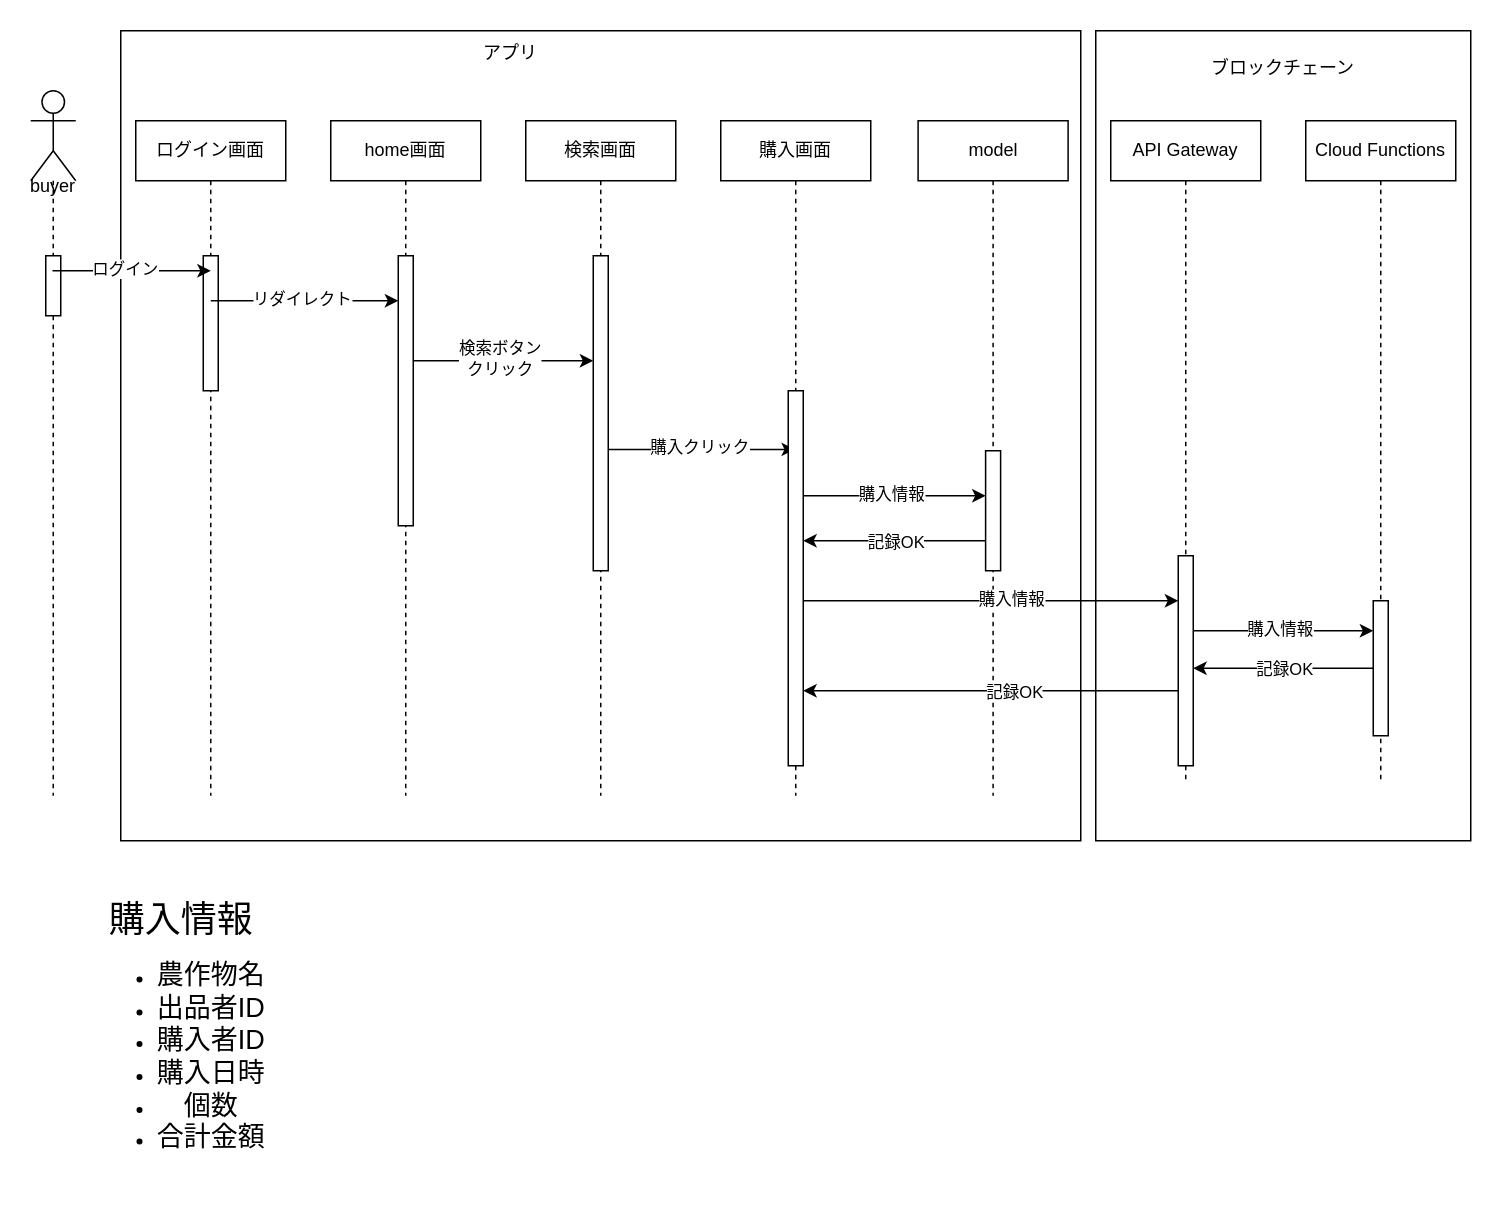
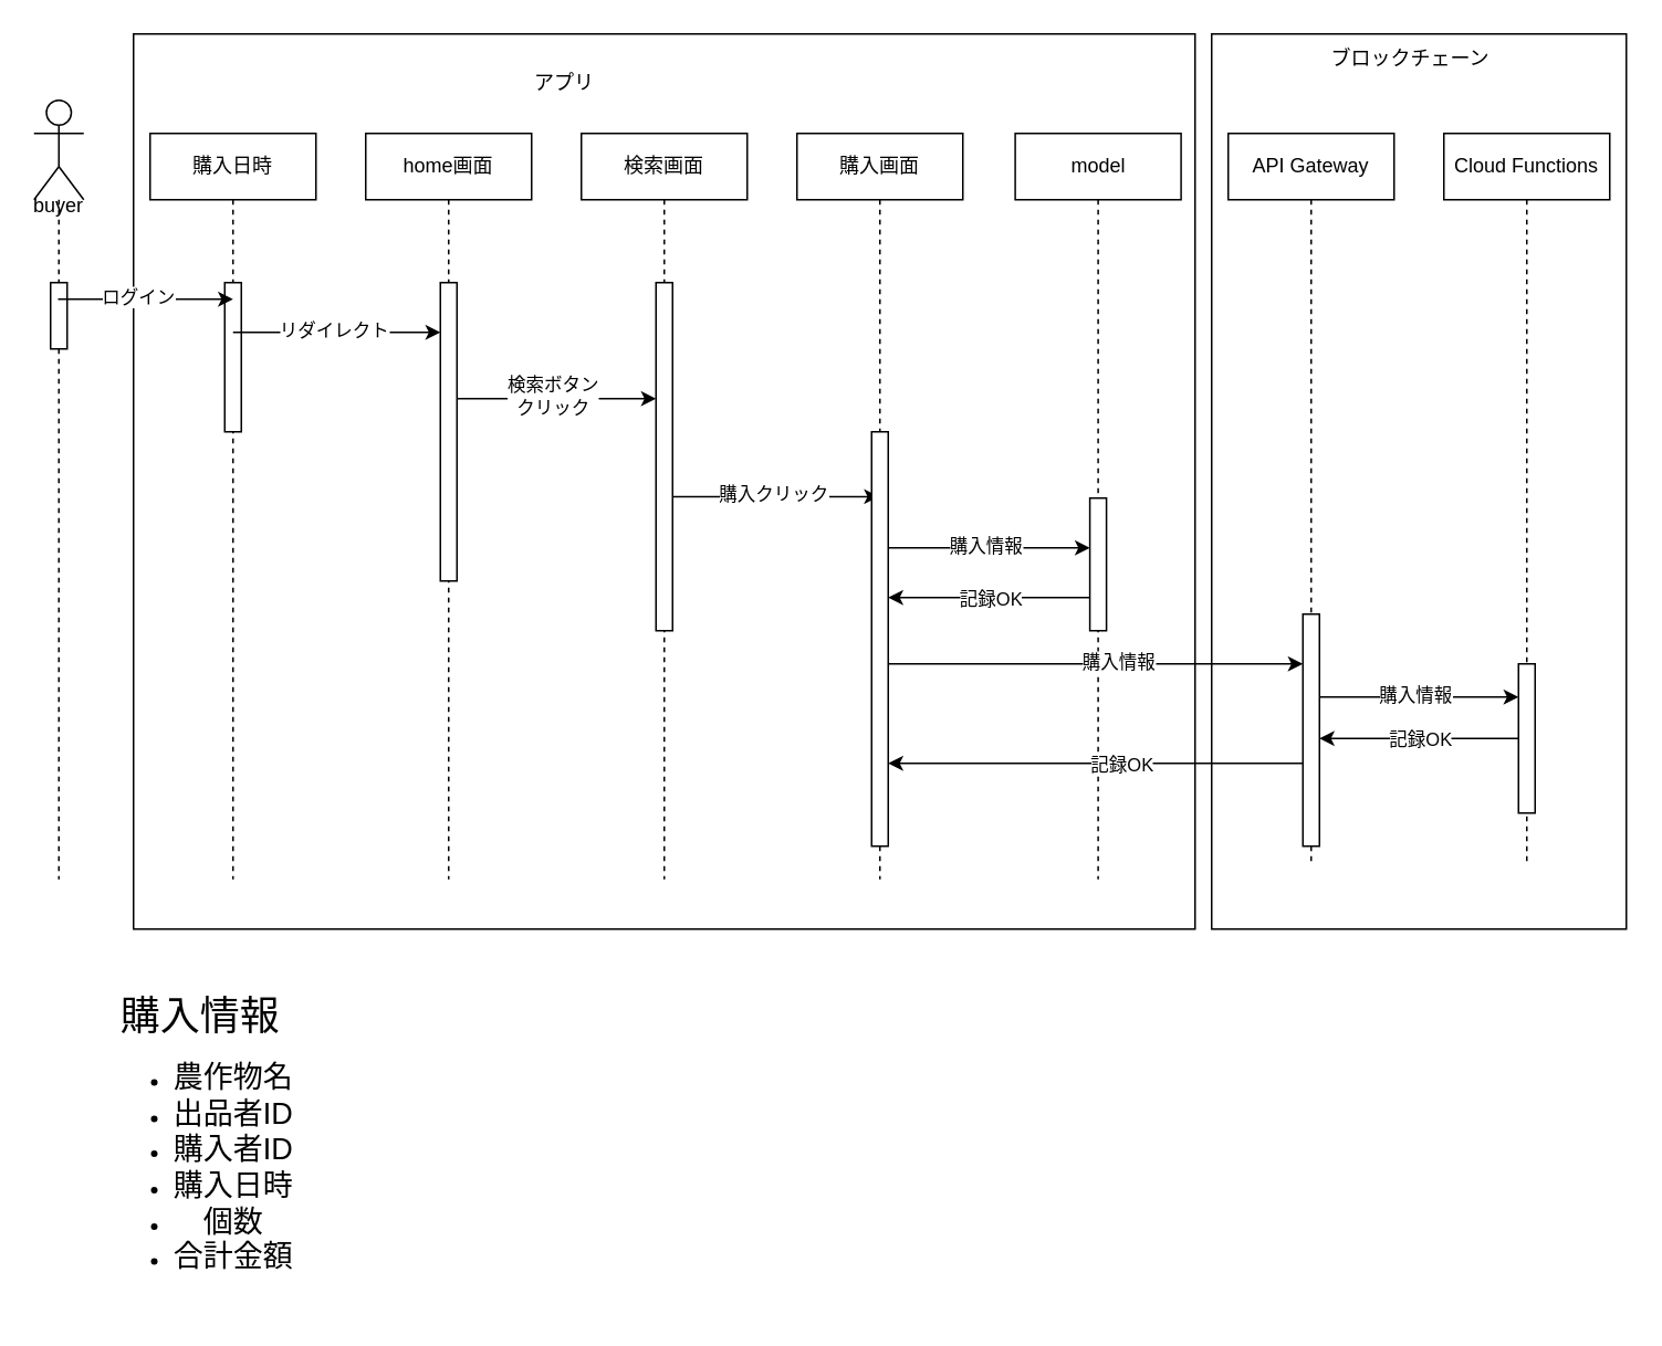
  <mxCell id="0" />
  <mxCell id="1" parent="0" />
  <mxCell id="2" value="" style="rounded=0;whiteSpace=wrap;html=1;" parent="1" vertex="1"><mxGeometry x="730" y="20" width="250" height="540" as="geometry" /></mxCell>
  <mxCell id="3" value="" style="rounded=0;whiteSpace=wrap;html=1;" parent="1" vertex="1"><mxGeometry x="80" y="20" width="640" height="540" as="geometry" /></mxCell>
- <mxCell id="4" value="ログイン画面" style="shape=umlLifeline;perimeter=lifelinePerimeter;whiteSpace=wrap;html=1;container=1;collapsible=0;recursiveResize=0;outlineConnect=0;" parent="1" vertex="1"><mxGeometry x="90" y="80" width="100" height="450" as="geometry" /></mxCell>
+ <mxCell id="4" value="購入日時" style="shape=umlLifeline;perimeter=lifelinePerimeter;whiteSpace=wrap;html=1;container=1;collapsible=0;recursiveResize=0;outlineConnect=0;" parent="1" vertex="1"><mxGeometry x="90" y="80" width="100" height="450" as="geometry" /></mxCell>
  <mxCell id="5" value="" style="html=1;points=[];perimeter=orthogonalPerimeter;" parent="4" vertex="1"><mxGeometry x="45" y="90" width="10" height="90" as="geometry" /></mxCell>
  <mxCell id="6" value="&lt;br&gt;buyer" style="shape=umlLifeline;participant=umlActor;perimeter=lifelinePerimeter;whiteSpace=wrap;html=1;container=1;collapsible=0;recursiveResize=0;verticalAlign=top;spacingTop=36;outlineConnect=0;size=60;" parent="1" vertex="1"><mxGeometry x="20" y="60" width="30" height="470" as="geometry" /></mxCell>
  <mxCell id="7" value="" style="html=1;points=[];perimeter=orthogonalPerimeter;" parent="6" vertex="1"><mxGeometry x="10" y="110" width="10" height="40" as="geometry" /></mxCell>
  <mxCell id="8" value="" style="endArrow=classic;html=1;rounded=0;" parent="1" source="6" edge="1"><mxGeometry width="50" height="50" relative="1" as="geometry"><mxPoint x="340" y="260" as="sourcePoint" /><mxPoint x="140" y="180" as="targetPoint" /></mxGeometry></mxCell>
  <mxCell id="9" value="ログイン" style="edgeLabel;html=1;align=center;verticalAlign=middle;resizable=0;points=[];" parent="8" vertex="1" connectable="0"><mxGeometry x="0.245" y="2" relative="1" as="geometry"><mxPoint x="-18" as="offset" /></mxGeometry></mxCell>
  <mxCell id="10" value="home画面" style="shape=umlLifeline;perimeter=lifelinePerimeter;whiteSpace=wrap;html=1;container=1;collapsible=0;recursiveResize=0;outlineConnect=0;" parent="1" vertex="1"><mxGeometry x="220" y="80" width="100" height="450" as="geometry" /></mxCell>
  <mxCell id="11" value="" style="html=1;points=[];perimeter=orthogonalPerimeter;" parent="10" vertex="1"><mxGeometry x="45" y="90" width="10" height="180" as="geometry" /></mxCell>
  <mxCell id="12" value="" style="endArrow=classic;html=1;rounded=0;" parent="1" target="11" edge="1"><mxGeometry width="50" height="50" relative="1" as="geometry"><mxPoint x="140" y="200" as="sourcePoint" /><mxPoint x="144.09" y="197.1" as="targetPoint" /></mxGeometry></mxCell>
  <mxCell id="13" value="リダイレクト" style="edgeLabel;html=1;align=center;verticalAlign=middle;resizable=0;points=[];" parent="12" vertex="1" connectable="0"><mxGeometry x="0.245" y="2" relative="1" as="geometry"><mxPoint x="-18" as="offset" /></mxGeometry></mxCell>
  <mxCell id="14" value="検索画面" style="shape=umlLifeline;perimeter=lifelinePerimeter;whiteSpace=wrap;html=1;container=1;collapsible=0;recursiveResize=0;outlineConnect=0;" parent="1" vertex="1"><mxGeometry x="350" y="80" width="100" height="450" as="geometry" /></mxCell>
  <mxCell id="15" value="" style="html=1;points=[];perimeter=orthogonalPerimeter;" parent="14" vertex="1"><mxGeometry x="45" y="90" width="10" height="210" as="geometry" /></mxCell>
  <mxCell id="16" value="" style="endArrow=classic;html=1;rounded=0;" parent="14" source="15" edge="1"><mxGeometry width="50" height="50" relative="1" as="geometry"><mxPoint x="-75" y="219.09" as="sourcePoint" /><mxPoint x="179.5" y="219.09" as="targetPoint" /><Array as="points"><mxPoint x="140" y="219.09" /></Array></mxGeometry></mxCell>
  <mxCell id="17" value="購入クリック" style="edgeLabel;html=1;align=center;verticalAlign=middle;resizable=0;points=[];" parent="16" vertex="1" connectable="0"><mxGeometry x="0.245" y="2" relative="1" as="geometry"><mxPoint x="-18" as="offset" /></mxGeometry></mxCell>
  <mxCell id="18" value="購入画面" style="shape=umlLifeline;perimeter=lifelinePerimeter;whiteSpace=wrap;html=1;container=1;collapsible=0;recursiveResize=0;outlineConnect=0;" parent="1" vertex="1"><mxGeometry x="480" y="80" width="100" height="450" as="geometry" /></mxCell>
  <mxCell id="19" value="" style="html=1;points=[];perimeter=orthogonalPerimeter;" parent="18" vertex="1"><mxGeometry x="45" y="180" width="10" height="250" as="geometry" /></mxCell>
  <mxCell id="20" value="" style="endArrow=classic;html=1;rounded=0;" parent="1" source="11" target="15" edge="1"><mxGeometry width="50" height="50" relative="1" as="geometry"><mxPoint x="140" y="240" as="sourcePoint" /><mxPoint x="394.5" y="240" as="targetPoint" /><Array as="points"><mxPoint x="355" y="240" /></Array></mxGeometry></mxCell>
  <mxCell id="21" value="検索ボタン&lt;br&gt;クリック" style="edgeLabel;html=1;align=center;verticalAlign=middle;resizable=0;points=[];" parent="20" vertex="1" connectable="0"><mxGeometry x="0.245" y="2" relative="1" as="geometry"><mxPoint x="-18" as="offset" /></mxGeometry></mxCell>
- <mxCell id="22" value="アプリ" style="text;html=1;strokeColor=none;fillColor=none;align=center;verticalAlign=middle;whiteSpace=wrap;rounded=0;" parent="1" vertex="1"><mxGeometry x="310" y="20" width="60" height="30" as="geometry" /></mxCell>
- <mxCell id="23" value="ブロックチェーン" style="text;html=1;strokeColor=none;fillColor=none;align=center;verticalAlign=middle;whiteSpace=wrap;rounded=0;" parent="1" vertex="1"><mxGeometry x="805" y="30" width="100" height="30" as="geometry" /></mxCell>
+ <mxCell id="22" value="アプリ" style="text;html=1;strokeColor=none;fillColor=none;align=center;verticalAlign=middle;whiteSpace=wrap;rounded=0;" parent="1" vertex="1"><mxGeometry x="310" y="35" width="60" height="30" as="geometry" /></mxCell>
+ <mxCell id="23" value="ブロックチェーン" style="text;html=1;strokeColor=none;fillColor=none;align=center;verticalAlign=middle;whiteSpace=wrap;rounded=0;" parent="1" vertex="1"><mxGeometry x="800" y="20" width="100" height="30" as="geometry" /></mxCell>
  <mxCell id="24" value="API Gateway" style="shape=umlLifeline;perimeter=lifelinePerimeter;whiteSpace=wrap;html=1;container=1;collapsible=0;recursiveResize=0;outlineConnect=0;" parent="1" vertex="1"><mxGeometry x="740" y="80" width="100" height="440" as="geometry" /></mxCell>
  <mxCell id="25" value="" style="html=1;points=[];perimeter=orthogonalPerimeter;" parent="24" vertex="1"><mxGeometry x="45" y="290" width="10" height="140" as="geometry" /></mxCell>
  <mxCell id="26" value="Cloud Functions" style="shape=umlLifeline;perimeter=lifelinePerimeter;whiteSpace=wrap;html=1;container=1;collapsible=0;recursiveResize=0;outlineConnect=0;" parent="1" vertex="1"><mxGeometry x="870" y="80" width="100" height="440" as="geometry" /></mxCell>
  <mxCell id="27" value="" style="html=1;points=[];perimeter=orthogonalPerimeter;" parent="26" vertex="1"><mxGeometry x="45" y="320" width="10" height="90" as="geometry" /></mxCell>
  <mxCell id="28" value="" style="endArrow=classic;html=1;rounded=0;" parent="1" source="19" target="35" edge="1"><mxGeometry width="50" height="50" relative="1" as="geometry"><mxPoint x="540" y="330" as="sourcePoint" /><mxPoint x="794.5" y="330" as="targetPoint" /><Array as="points"><mxPoint x="630" y="330" /></Array></mxGeometry></mxCell>
  <mxCell id="29" value="購入情報" style="edgeLabel;html=1;align=center;verticalAlign=middle;resizable=0;points=[];" parent="28" vertex="1" connectable="0"><mxGeometry x="0.245" y="2" relative="1" as="geometry"><mxPoint x="-18" as="offset" /></mxGeometry></mxCell>
  <mxCell id="30" value="" style="endArrow=classic;html=1;rounded=0;" parent="1" source="25" target="27" edge="1"><mxGeometry width="50" height="50" relative="1" as="geometry"><mxPoint x="810" y="420" as="sourcePoint" /><mxPoint x="940" y="420" as="targetPoint" /><Array as="points"><mxPoint x="905" y="420" /></Array></mxGeometry></mxCell>
  <mxCell id="31" value="購入情報" style="edgeLabel;html=1;align=center;verticalAlign=middle;resizable=0;points=[];" parent="30" vertex="1" connectable="0"><mxGeometry x="0.245" y="2" relative="1" as="geometry"><mxPoint x="-18" as="offset" /></mxGeometry></mxCell>
  <mxCell id="32" value="" style="endArrow=classic;html=1;rounded=0;" parent="1" source="27" target="25" edge="1"><mxGeometry width="50" height="50" relative="1" as="geometry"><mxPoint x="630" y="390" as="sourcePoint" /><mxPoint x="680" y="340" as="targetPoint" /></mxGeometry></mxCell>
  <mxCell id="33" value="記録OK" style="edgeLabel;html=1;align=center;verticalAlign=middle;resizable=0;points=[];" parent="32" vertex="1" connectable="0"><mxGeometry x="-0.236" relative="1" as="geometry"><mxPoint x="-14" as="offset" /></mxGeometry></mxCell>
  <mxCell id="34" value="model" style="shape=umlLifeline;perimeter=lifelinePerimeter;whiteSpace=wrap;html=1;container=1;collapsible=0;recursiveResize=0;outlineConnect=0;" parent="1" vertex="1"><mxGeometry x="611.57" y="80" width="100" height="450" as="geometry" /></mxCell>
  <mxCell id="35" value="" style="html=1;points=[];perimeter=orthogonalPerimeter;" parent="34" vertex="1"><mxGeometry x="45" y="220" width="10" height="80" as="geometry" /></mxCell>
  <mxCell id="36" value="" style="endArrow=classic;html=1;rounded=0;" parent="34" edge="1"><mxGeometry width="50" height="50" relative="1" as="geometry"><mxPoint x="-76.57" y="320" as="sourcePoint" /><mxPoint x="173.43" y="320" as="targetPoint" /><Array as="points"><mxPoint x="43.43" y="320" /></Array></mxGeometry></mxCell>
  <mxCell id="37" value="購入情報" style="edgeLabel;html=1;align=center;verticalAlign=middle;resizable=0;points=[];" parent="36" vertex="1" connectable="0"><mxGeometry x="0.245" y="2" relative="1" as="geometry"><mxPoint x="-18" as="offset" /></mxGeometry></mxCell>
  <mxCell id="38" value="" style="endArrow=classic;html=1;rounded=0;" parent="34" edge="1"><mxGeometry width="50" height="50" relative="1" as="geometry"><mxPoint x="173.43" y="380" as="sourcePoint" /><mxPoint x="-76.57" y="380" as="targetPoint" /><Array as="points"><mxPoint x="-41.57" y="380" /></Array></mxGeometry></mxCell>
  <mxCell id="39" value="記録OK" style="edgeLabel;html=1;align=center;verticalAlign=middle;resizable=0;points=[];" parent="38" vertex="1" connectable="0"><mxGeometry x="-0.236" relative="1" as="geometry"><mxPoint x="-14" as="offset" /></mxGeometry></mxCell>
  <mxCell id="40" value="" style="endArrow=classic;html=1;rounded=0;" parent="1" edge="1"><mxGeometry width="50" height="50" relative="1" as="geometry"><mxPoint x="656.57" y="360" as="sourcePoint" /><mxPoint x="535" y="360" as="targetPoint" /></mxGeometry></mxCell>
  <mxCell id="41" value="記録OK" style="edgeLabel;html=1;align=center;verticalAlign=middle;resizable=0;points=[];" parent="40" vertex="1" connectable="0"><mxGeometry x="-0.236" relative="1" as="geometry"><mxPoint x="-14" as="offset" /></mxGeometry></mxCell>
  <mxCell id="42" value="&lt;font style=&quot;font-size: 24px;&quot;&gt;購入情報&lt;br&gt;&lt;/font&gt;&lt;ul&gt;&lt;li&gt;&lt;font style=&quot;font-size: 18px;&quot;&gt;農作物名&lt;/font&gt;&lt;/li&gt;&lt;li&gt;&lt;font style=&quot;font-size: 18px;&quot;&gt;出品者ID&lt;/font&gt;&lt;/li&gt;&lt;li&gt;&lt;font style=&quot;font-size: 18px;&quot;&gt;購入者ID&lt;/font&gt;&lt;/li&gt;&lt;li&gt;&lt;font style=&quot;font-size: 18px;&quot;&gt;購入日時&lt;/font&gt;&lt;/li&gt;&lt;li&gt;&lt;font style=&quot;font-size: 18px;&quot;&gt;個数&lt;/font&gt;&lt;/li&gt;&lt;li&gt;&lt;font style=&quot;font-size: 18px;&quot;&gt;合計金額&lt;/font&gt;&lt;/li&gt;&lt;/ul&gt;" style="text;html=1;align=center;verticalAlign=middle;resizable=0;points=[];autosize=1;strokeColor=none;fillColor=none;" vertex="1" parent="1"><mxGeometry x="50" y="590" width="140" height="200" as="geometry" /></mxCell>
